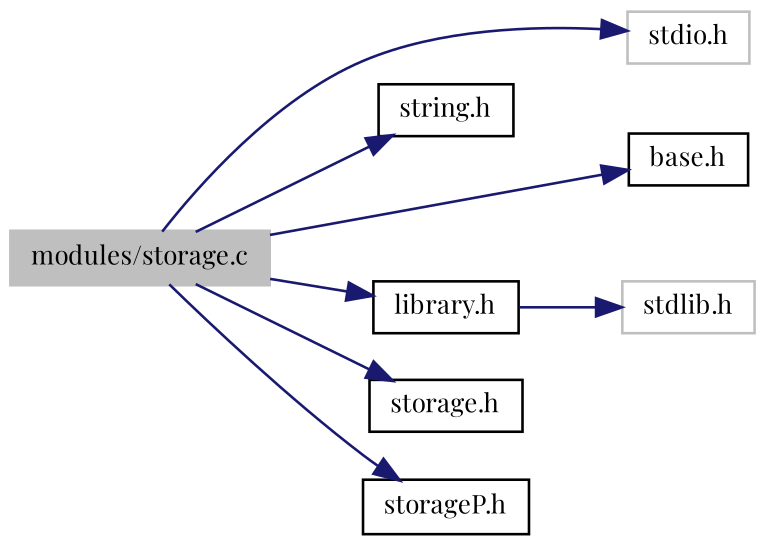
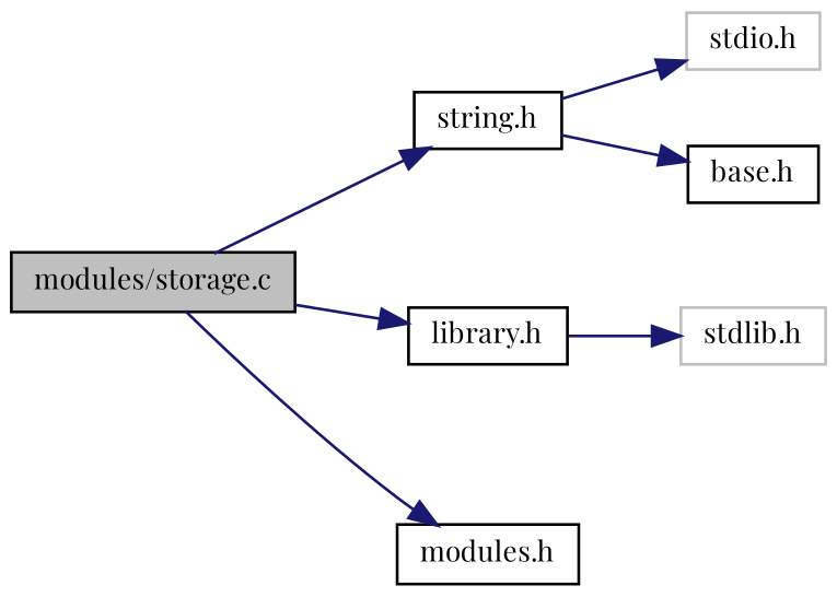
  digraph {
    fontname="Playfair Display"
    rankdir=LR
    node [color=black fillcolor=white fontname="Playfair Display" fontsize=10 shape=record style=filled]
    edge [color=midnightblue fontname="Playfair Display" fontsize=10 labelfontname="FreeSans.ttf" labelfontsize=10 style=solid]
-   n1 [color=grey75 fillcolor=grey75 fontcolor=black height=0.2 label="modules/storage.c" width=0.4]
+   n1 [fillcolor=grey75 fontcolor=black height=0.2 label="modules/storage.c" width=0.4]
    n2 [color=grey75 height=0.2 label="stdio.h" width=0.4]
    n3 [height=0.2 label="string.h" width=0.4]
    n4 [height=0.2 label="base.h" width=0.4]
    n5 [height=0.2 label="library.h" width=0.4]
-   n6 [height=0.2 label="storage.h" width=0.4]
-   n7 [height=0.2 label="storageP.h" width=0.4]
+   n7 [height=0.2 label="modules.h" width=0.4]
    n8 [color=grey75 height=0.2 label="stdlib.h" width=0.4]
-   n1 -> n2
+   n3 -> n2
    n1 -> n3
-   n1 -> n4
+   n3 -> n4
    n1 -> n5
-   n1 -> n6
    n1 -> n7
    n5 -> n8
  }
